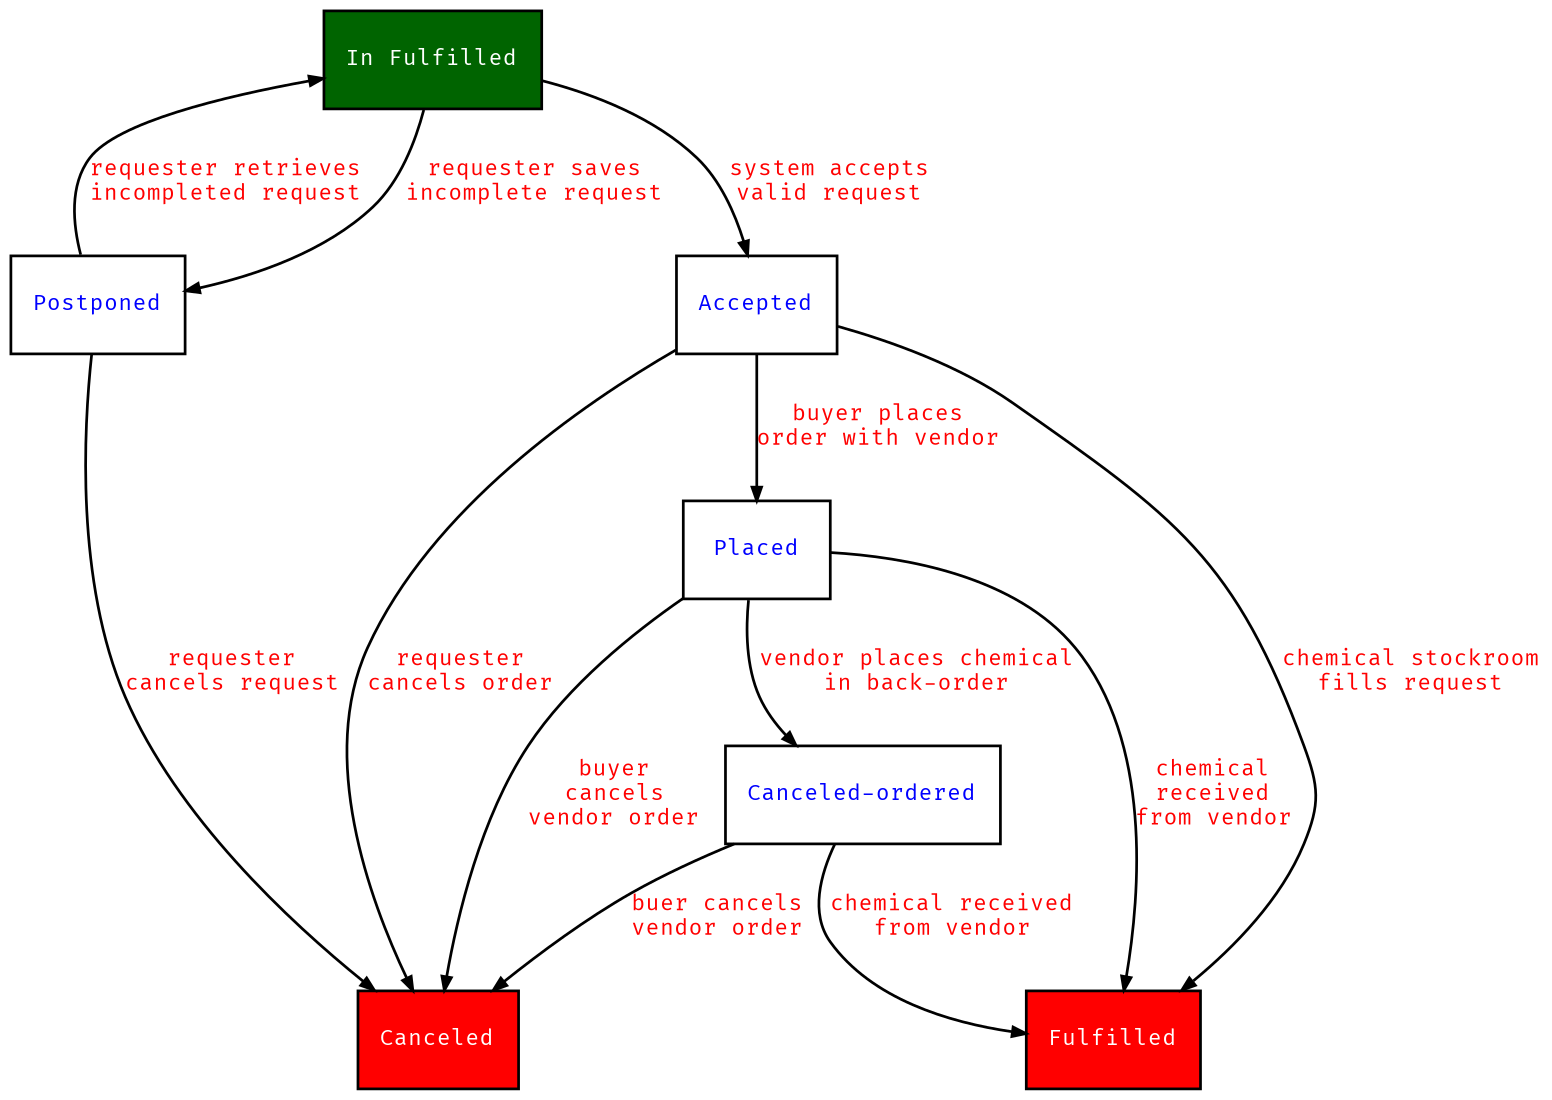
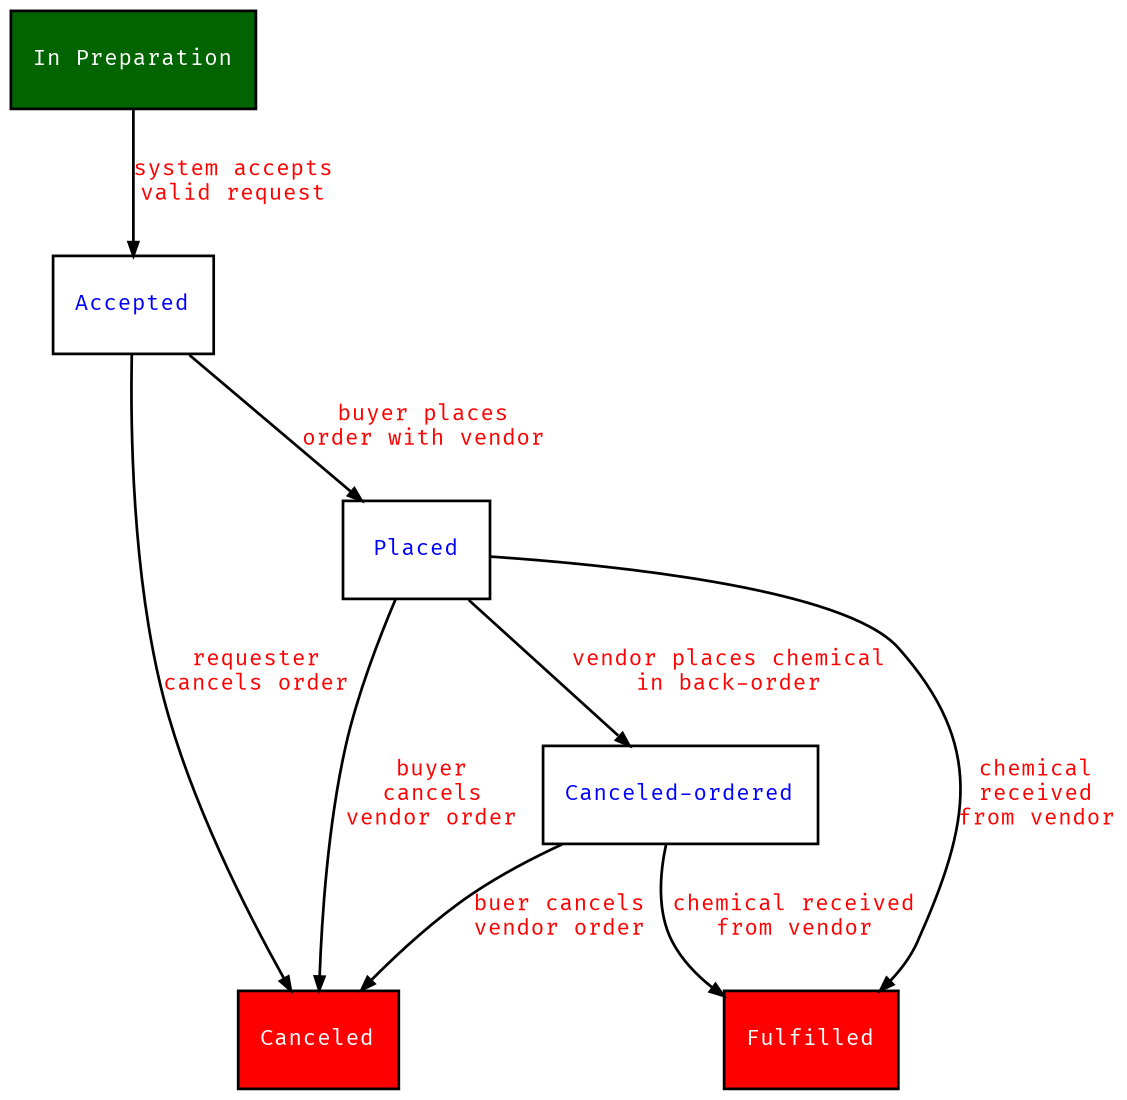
  digraph {
    bgcolor=white
    fontcolor=blue
    fontname=Arial
    fontsize=8
    node [fontcolor=blue fontname="Fira Code" fontsize=8 shape=box]
    edge [arrowsize=0.5 fontcolor=red fontname="Fira Code" fontsize=8 labeldistance=0.0]
-   n1 [fillcolor=darkgreen fontcolor=white label="In Fulfilled" style=filled]
-   n2 [label=Postponed]
+   n1 [fillcolor=darkgreen fontcolor=white label="In Preparation" style=filled]
    n3 [label=Accepted]
    n4 [fillcolor=red fontcolor=white label=Canceled style=filled]
    n5 [label=Placed]
    n6 [fillcolor=red fontcolor=white label=Fulfilled style=filled]
    n7 [label="Canceled-ordered"]
-   n1 -> n2 [label="requester saves\nincomplete request"]
    n1 -> n3 [label="system accepts\nvalid request"]
-   n2 -> n1 [label="requester retrieves\nincompleted request"]
-   n2 -> n4 [label="requester\ncancels request"]
    n3 -> n4 [label="requester\ncancels order"]
    n3 -> n5 [label="buyer places\norder with vendor"]
-   n3 -> n6 [label="chemical stockroom\nfills request"]
    n5 -> n4 [label="buyer\ncancels\nvendor order"]
    n5 -> n6 [label="chemical\nreceived\nfrom vendor"]
    n5 -> n7 [label="vendor places chemical\nin back-order"]
    n7 -> n4 [label="buer cancels\nvendor order"]
    n7 -> n6 [label="chemical received\nfrom vendor"]
  }
